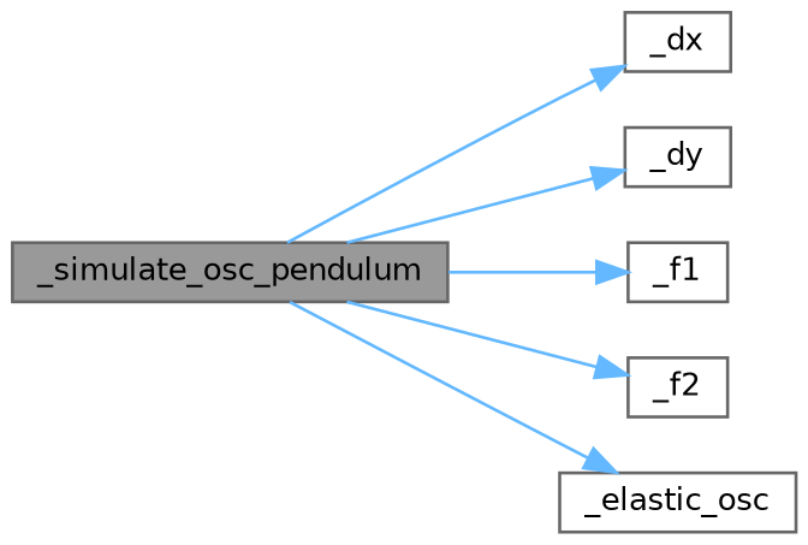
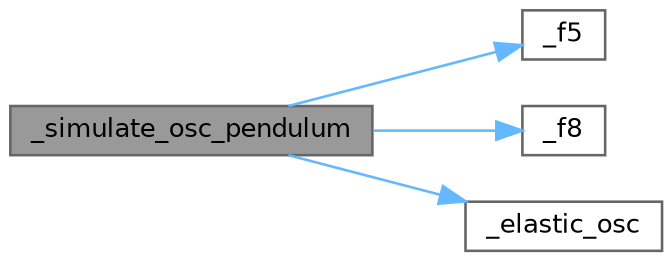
  digraph {
    rankdir=LR
    node [color=grey40 fillcolor=white fontname=Helvetica fontsize=10 shape=box style=filled]
    edge [color=steelblue1 fontname=Helvetica fontsize=10 labelfontname=Helvetica labelfontsize=10 style=solid]
    n1 [color=gray40 fillcolor=grey60 fontcolor=black height=0.2 label=_simulate_osc_pendulum width=0.4]
-   n2 [height=0.2 label=_dx width=0.4]
-   n3 [height=0.2 label=_dy width=0.4]
-   n4 [height=0.2 label=_f1 width=0.4]
-   n5 [height=0.2 label=_f2 width=0.4]
+   n4 [height=0.2 label=_f5 width=0.4]
+   n5 [height=0.2 label=_f8 width=0.4]
    n6 [height=0.2 label=_elastic_osc width=0.4]
-   n1 -> n2
-   n1 -> n3
    n1 -> n4
    n1 -> n5
    n1 -> n6
  }
